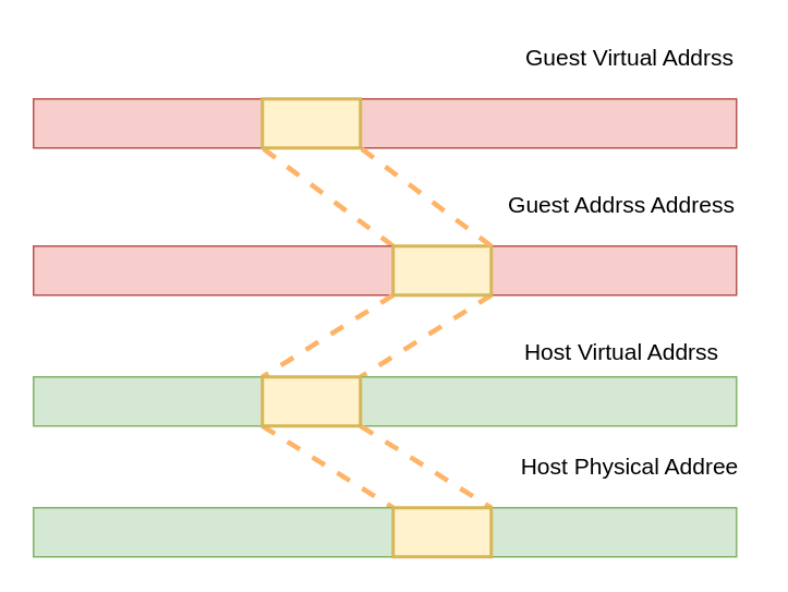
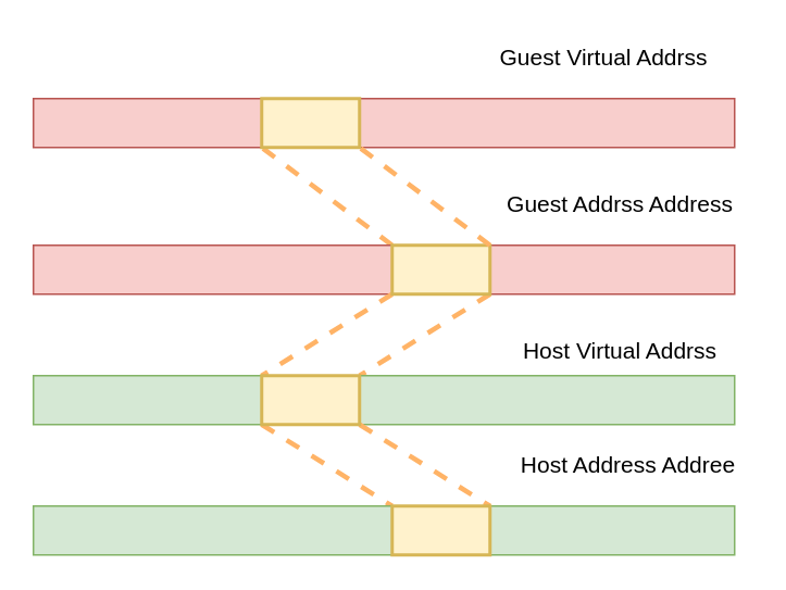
  <mxCell id="0" />
  <mxCell id="1" parent="0" />
  <mxCell id="2" value="" style="endArrow=none;dashed=1;html=1;rounded=1;fontSize=15;strokeColor=#FFB366;strokeWidth=3;exitX=0;exitY=0;exitDx=0;exitDy=0;" parent="1" edge="1" source="9"><mxGeometry width="50" height="50" relative="1" as="geometry"><mxPoint x="160" y="420" as="sourcePoint" /><mxPoint x="160" y="90" as="targetPoint" /></mxGeometry></mxCell>
  <mxCell id="3" value="" style="rounded=0;whiteSpace=wrap;html=1;fillColor=#f8cecc;strokeColor=#b85450;" vertex="1" parent="1"><mxGeometry x="20" y="60" width="430" height="30" as="geometry" /></mxCell>
  <mxCell id="4" value="" style="rounded=0;whiteSpace=wrap;html=1;fillColor=#fff2cc;strokeColor=#d6b656;fontSize=15;gradientColor=none;strokeWidth=2;glass=0;sketch=0;shadow=0;" vertex="1" parent="1"><mxGeometry x="160" y="60" width="60" height="30" as="geometry" /></mxCell>
- <mxCell id="5" value="Guest Virtual Addrss" style="text;html=1;strokeColor=none;fillColor=none;align=center;verticalAlign=middle;whiteSpace=wrap;rounded=0;fontSize=14;" vertex="1" parent="1"><mxGeometry x="310" y="20" width="150" height="30" as="geometry" /></mxCell>
+ <mxCell id="5" value="Guest Virtual Addrss" style="text;html=1;strokeColor=none;fillColor=none;align=center;verticalAlign=middle;whiteSpace=wrap;rounded=0;fontSize=14;" vertex="1" parent="1"><mxGeometry x="295" y="20" width="150" height="30" as="geometry" /></mxCell>
  <mxCell id="6" value="" style="rounded=0;whiteSpace=wrap;html=1;fillColor=#f8cecc;strokeColor=#b85450;" vertex="1" parent="1"><mxGeometry x="20" y="150" width="430" height="30" as="geometry" /></mxCell>
  <mxCell id="7" style="edgeStyle=none;shape=connector;rounded=1;orthogonalLoop=1;jettySize=auto;html=1;exitX=0;exitY=1;exitDx=0;exitDy=0;entryX=0;entryY=0;entryDx=0;entryDy=0;dashed=1;labelBackgroundColor=default;fontFamily=Helvetica;fontSize=15;fontColor=default;endArrow=none;strokeColor=#FFB366;strokeWidth=3;" edge="1" parent="1" source="9" target="14"><mxGeometry relative="1" as="geometry" /></mxCell>
  <mxCell id="8" style="edgeStyle=none;shape=connector;rounded=1;orthogonalLoop=1;jettySize=auto;html=1;exitX=1;exitY=1;exitDx=0;exitDy=0;entryX=1;entryY=0;entryDx=0;entryDy=0;dashed=1;labelBackgroundColor=default;fontFamily=Helvetica;fontSize=15;fontColor=default;endArrow=none;strokeColor=#FFB366;strokeWidth=3;" edge="1" parent="1" source="9" target="14"><mxGeometry relative="1" as="geometry" /></mxCell>
  <mxCell id="9" value="" style="rounded=0;whiteSpace=wrap;html=1;fillColor=#fff2cc;strokeColor=#d6b656;fontSize=15;gradientColor=none;strokeWidth=2;glass=0;sketch=0;shadow=0;" vertex="1" parent="1"><mxGeometry x="240" y="150" width="60" height="30" as="geometry" /></mxCell>
  <mxCell id="10" value="Guest Addrss Address" style="text;html=1;strokeColor=none;fillColor=none;align=center;verticalAlign=middle;whiteSpace=wrap;rounded=0;fontSize=14;" vertex="1" parent="1"><mxGeometry x="300" y="110" width="160" height="30" as="geometry" /></mxCell>
  <mxCell id="11" value="" style="rounded=0;whiteSpace=wrap;html=1;fillColor=#d5e8d4;strokeColor=#82b366;" vertex="1" parent="1"><mxGeometry x="20" y="230" width="430" height="30" as="geometry" /></mxCell>
  <mxCell id="12" style="edgeStyle=none;shape=connector;rounded=1;orthogonalLoop=1;jettySize=auto;html=1;exitX=0;exitY=1;exitDx=0;exitDy=0;entryX=0;entryY=0;entryDx=0;entryDy=0;dashed=1;labelBackgroundColor=default;fontFamily=Helvetica;fontSize=15;fontColor=default;endArrow=none;strokeColor=#FFB366;strokeWidth=3;" edge="1" parent="1" source="14" target="17"><mxGeometry relative="1" as="geometry" /></mxCell>
  <mxCell id="13" style="edgeStyle=none;shape=connector;rounded=1;orthogonalLoop=1;jettySize=auto;html=1;exitX=1;exitY=1;exitDx=0;exitDy=0;entryX=1;entryY=0;entryDx=0;entryDy=0;dashed=1;labelBackgroundColor=default;fontFamily=Helvetica;fontSize=15;fontColor=default;endArrow=none;strokeColor=#FFB366;strokeWidth=3;" edge="1" parent="1" source="14" target="17"><mxGeometry relative="1" as="geometry" /></mxCell>
  <mxCell id="14" value="" style="rounded=0;whiteSpace=wrap;html=1;fillColor=#fff2cc;strokeColor=#d6b656;fontSize=15;gradientColor=none;strokeWidth=2;glass=0;sketch=0;shadow=0;" vertex="1" parent="1"><mxGeometry x="160" y="230" width="60" height="30" as="geometry" /></mxCell>
  <mxCell id="15" value="Host Virtual Addrss" style="text;html=1;strokeColor=none;fillColor=none;align=center;verticalAlign=middle;whiteSpace=wrap;rounded=0;fontSize=14;" vertex="1" parent="1"><mxGeometry x="310" y="200" width="140" height="30" as="geometry" /></mxCell>
  <mxCell id="16" value="" style="rounded=0;whiteSpace=wrap;html=1;fillColor=#d5e8d4;strokeColor=#82b366;" vertex="1" parent="1"><mxGeometry x="20" y="310" width="430" height="30" as="geometry" /></mxCell>
  <mxCell id="17" value="" style="rounded=0;whiteSpace=wrap;html=1;fillColor=#fff2cc;strokeColor=#d6b656;fontSize=15;gradientColor=none;strokeWidth=2;glass=0;sketch=0;shadow=0;" vertex="1" parent="1"><mxGeometry x="240" y="310" width="60" height="30" as="geometry" /></mxCell>
- <mxCell id="18" value="Host Physical Addree" style="text;html=1;strokeColor=none;fillColor=none;align=center;verticalAlign=middle;whiteSpace=wrap;rounded=0;fontSize=14;" vertex="1" parent="1"><mxGeometry x="310" y="270" width="150" height="30" as="geometry" /></mxCell>
+ <mxCell id="18" value="Host Address Addree" style="text;html=1;strokeColor=none;fillColor=none;align=center;verticalAlign=middle;whiteSpace=wrap;rounded=0;fontSize=14;" vertex="1" parent="1"><mxGeometry x="310" y="270" width="150" height="30" as="geometry" /></mxCell>
  <mxCell id="19" value="" style="endArrow=none;dashed=1;html=1;rounded=1;fontSize=15;strokeColor=#FFB366;strokeWidth=3;exitX=1;exitY=0;exitDx=0;exitDy=0;entryX=1;entryY=1;entryDx=0;entryDy=0;" edge="1" parent="1" source="9" target="4"><mxGeometry width="50" height="50" relative="1" as="geometry"><mxPoint x="250" y="160" as="sourcePoint" /><mxPoint x="170" y="100" as="targetPoint" /></mxGeometry></mxCell>
